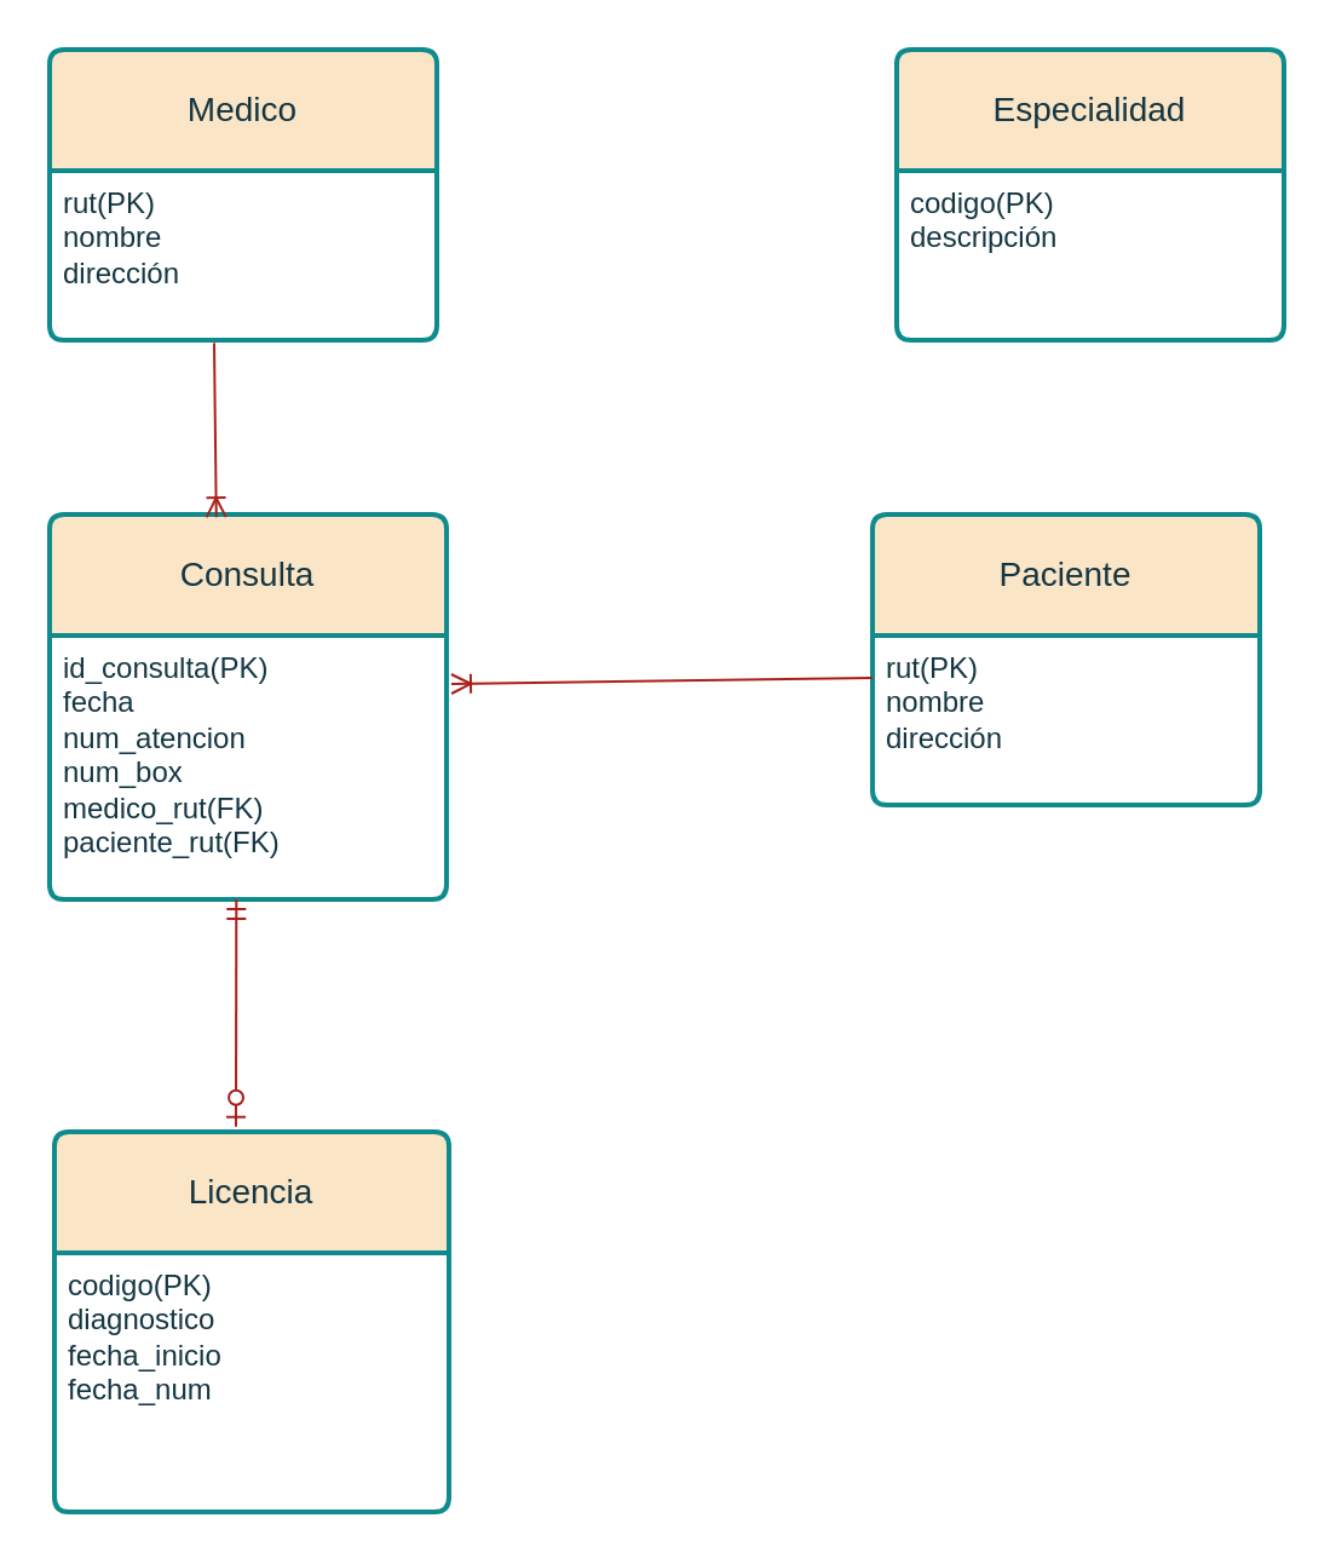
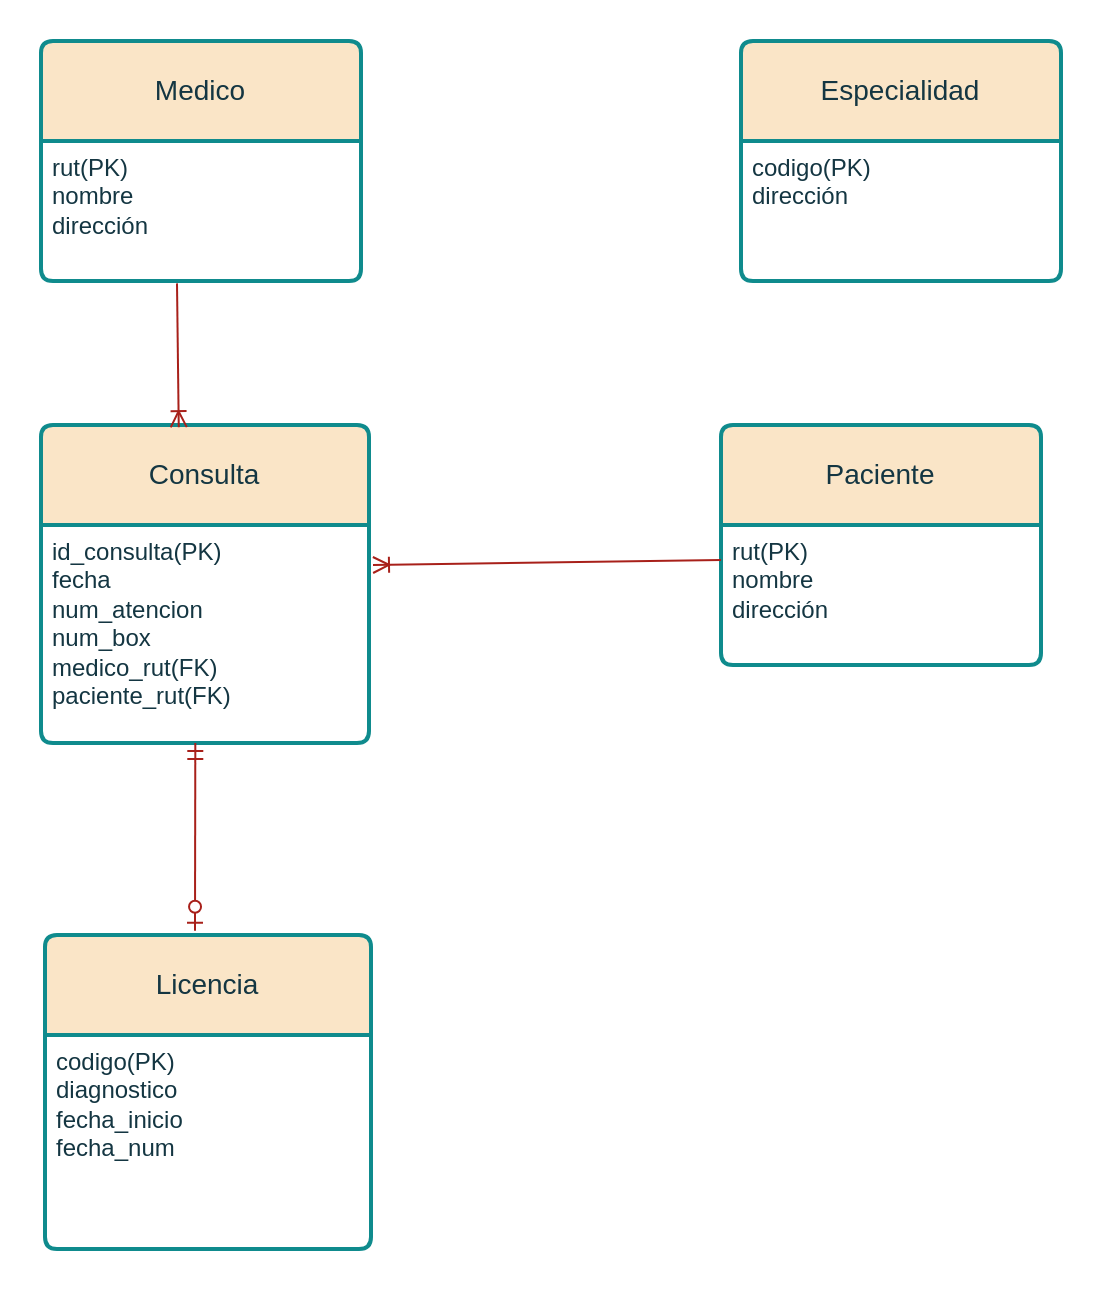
  <mxCell id="0" />
  <mxCell id="1" parent="0" />
  <mxCell id="2" value="Medico" style="swimlane;childLayout=stackLayout;horizontal=1;startSize=50;horizontalStack=0;rounded=1;fontSize=14;fontStyle=0;strokeWidth=2;resizeParent=0;resizeLast=1;shadow=0;dashed=0;align=center;arcSize=4;whiteSpace=wrap;html=1;labelBackgroundColor=none;fillColor=#FAE5C7;strokeColor=#0F8B8D;fontColor=#143642;" parent="1" vertex="1"><mxGeometry x="20" y="20" width="160" height="120" as="geometry" /></mxCell>
  <mxCell id="3" value="rut(PK)&lt;div&gt;nombre&lt;br&gt;dirección&lt;/div&gt;" style="align=left;strokeColor=none;fillColor=none;spacingLeft=4;fontSize=12;verticalAlign=top;resizable=0;rotatable=0;part=1;html=1;labelBackgroundColor=none;fontColor=#143642;" parent="2" vertex="1"><mxGeometry y="50" width="160" height="70" as="geometry" /></mxCell>
  <mxCell id="4" value="Especialidad" style="swimlane;childLayout=stackLayout;horizontal=1;startSize=50;horizontalStack=0;rounded=1;fontSize=14;fontStyle=0;strokeWidth=2;resizeParent=0;resizeLast=1;shadow=0;dashed=0;align=center;arcSize=4;whiteSpace=wrap;html=1;labelBackgroundColor=none;fillColor=#FAE5C7;strokeColor=#0F8B8D;fontColor=#143642;" parent="1" vertex="1"><mxGeometry x="370" y="20" width="160" height="120" as="geometry" /></mxCell>
- <mxCell id="5" value="codigo(PK)&lt;div&gt;descripción&lt;br&gt;&lt;br&gt;&lt;/div&gt;" style="align=left;strokeColor=none;fillColor=none;spacingLeft=4;fontSize=12;verticalAlign=top;resizable=0;rotatable=0;part=1;html=1;labelBackgroundColor=none;fontColor=#143642;" parent="4" vertex="1"><mxGeometry y="50" width="160" height="70" as="geometry" /></mxCell>
+ <mxCell id="5" value="codigo(PK)&lt;div&gt;dirección&lt;br&gt;&lt;br&gt;&lt;/div&gt;" style="align=left;strokeColor=none;fillColor=none;spacingLeft=4;fontSize=12;verticalAlign=top;resizable=0;rotatable=0;part=1;html=1;labelBackgroundColor=none;fontColor=#143642;" parent="4" vertex="1"><mxGeometry y="50" width="160" height="70" as="geometry" /></mxCell>
  <mxCell id="6" value="Consulta" style="swimlane;childLayout=stackLayout;horizontal=1;startSize=50;horizontalStack=0;rounded=1;fontSize=14;fontStyle=0;strokeWidth=2;resizeParent=0;resizeLast=1;shadow=0;dashed=0;align=center;arcSize=4;whiteSpace=wrap;html=1;labelBackgroundColor=none;fillColor=#FAE5C7;strokeColor=#0F8B8D;fontColor=#143642;" parent="1" vertex="1"><mxGeometry x="20" y="212" width="164" height="159" as="geometry" /></mxCell>
  <mxCell id="7" value="&lt;div&gt;id_consulta(PK)&lt;/div&gt;&lt;div&gt;fecha&lt;/div&gt;&lt;div&gt;num_atencion&lt;br&gt;&lt;/div&gt;&lt;div&gt;&lt;span style=&quot;background-color: initial;&quot;&gt;num_box&lt;/span&gt;&lt;br&gt;&lt;/div&gt;&lt;div&gt;&lt;div&gt;medico_rut(FK)&lt;/div&gt;&lt;div&gt;paciente_rut(FK)&lt;/div&gt;&lt;/div&gt;" style="align=left;strokeColor=none;fillColor=none;spacingLeft=4;fontSize=12;verticalAlign=top;resizable=0;rotatable=0;part=1;html=1;labelBackgroundColor=none;fontColor=#143642;" parent="6" vertex="1"><mxGeometry y="50" width="164" height="109" as="geometry" /></mxCell>
  <mxCell id="8" value="Paciente" style="swimlane;childLayout=stackLayout;horizontal=1;startSize=50;horizontalStack=0;rounded=1;fontSize=14;fontStyle=0;strokeWidth=2;resizeParent=0;resizeLast=1;shadow=0;dashed=0;align=center;arcSize=4;whiteSpace=wrap;html=1;labelBackgroundColor=none;fillColor=#FAE5C7;strokeColor=#0F8B8D;fontColor=#143642;" parent="1" vertex="1"><mxGeometry x="360" y="212" width="160" height="120" as="geometry" /></mxCell>
  <mxCell id="9" value="rut(PK)&lt;div&gt;nombre&lt;br&gt;dirección&lt;/div&gt;" style="align=left;strokeColor=none;fillColor=none;spacingLeft=4;fontSize=12;verticalAlign=top;resizable=0;rotatable=0;part=1;html=1;labelBackgroundColor=none;fontColor=#143642;" parent="8" vertex="1"><mxGeometry y="50" width="160" height="70" as="geometry" /></mxCell>
  <mxCell id="10" value="" style="fontSize=12;html=1;endArrow=ERoneToMany;rounded=0;exitX=0;exitY=0.25;exitDx=0;exitDy=0;labelBackgroundColor=none;strokeColor=#A8201A;fontColor=default;" parent="1" source="9" edge="1"><mxGeometry width="100" height="100" relative="1" as="geometry"><mxPoint x="300" y="232" as="sourcePoint" /><mxPoint x="186" y="282" as="targetPoint" /></mxGeometry></mxCell>
  <mxCell id="11" value="Licencia" style="swimlane;childLayout=stackLayout;horizontal=1;startSize=50;horizontalStack=0;rounded=1;fontSize=14;fontStyle=0;strokeWidth=2;resizeParent=0;resizeLast=1;shadow=0;dashed=0;align=center;arcSize=4;whiteSpace=wrap;html=1;labelBackgroundColor=none;fillColor=#FAE5C7;strokeColor=#0F8B8D;fontColor=#143642;" parent="1" vertex="1"><mxGeometry x="22" y="467" width="163" height="157" as="geometry" /></mxCell>
  <mxCell id="12" value="codigo(PK)&lt;div&gt;diagnostico&lt;/div&gt;&lt;div&gt;fecha_inicio&lt;/div&gt;&lt;div&gt;fecha_num&lt;/div&gt;&lt;div&gt;&lt;br&gt;&lt;/div&gt;" style="align=left;strokeColor=none;fillColor=none;spacingLeft=4;fontSize=12;verticalAlign=top;resizable=0;rotatable=0;part=1;html=1;labelBackgroundColor=none;fontColor=#143642;" parent="11" vertex="1"><mxGeometry y="50" width="163" height="107" as="geometry" /></mxCell>
  <mxCell id="13" value="" style="fontSize=12;html=1;endArrow=ERoneToMany;rounded=0;exitX=0.425;exitY=1.017;exitDx=0;exitDy=0;exitPerimeter=0;entryX=0.42;entryY=0.007;entryDx=0;entryDy=0;entryPerimeter=0;labelBackgroundColor=none;strokeColor=#A8201A;fontColor=default;" parent="1" source="3" target="6" edge="1"><mxGeometry width="100" height="100" relative="1" as="geometry"><mxPoint x="60" y="260" as="sourcePoint" /><mxPoint x="100" y="350" as="targetPoint" /></mxGeometry></mxCell>
  <mxCell id="14" value="" style="fontSize=12;html=1;endArrow=ERzeroToOne;startArrow=ERmandOne;rounded=0;exitX=0.75;exitY=1;exitDx=0;exitDy=0;strokeColor=#A8201A;" edge="1" parent="1"><mxGeometry width="100" height="100" relative="1" as="geometry"><mxPoint x="97.16" y="371" as="sourcePoint" /><mxPoint x="97" y="464.88" as="targetPoint" /></mxGeometry></mxCell>
